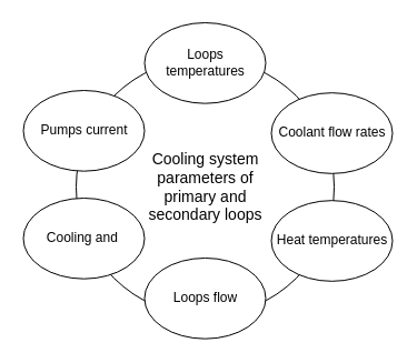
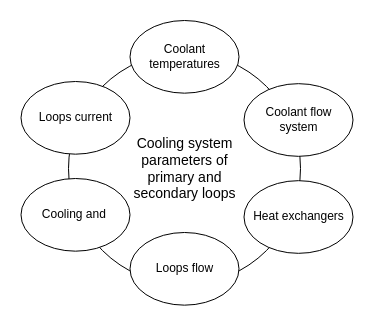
  <mxCell id="0" />
  <mxCell id="1" parent="0" />
  <mxCell id="2" value="" style="ellipse;whiteSpace=wrap;html=1;aspect=fixed;" vertex="1" parent="1"><mxGeometry x="68" y="52" width="232" height="232" as="geometry" /></mxCell>
  <mxCell id="3" value="&lt;font style=&quot;font-size: 14px;&quot;&gt;Cooling system parameters of primary and secondary loops&lt;/font&gt;" style="text;html=1;align=center;verticalAlign=middle;whiteSpace=wrap;rounded=0;" vertex="1" parent="1"><mxGeometry x="124.5" y="135" width="119" height="66" as="geometry" /></mxCell>
- <mxCell id="4" value="Loops&lt;div&gt;temperatures&lt;/div&gt;" style="ellipse;whiteSpace=wrap;html=1;" vertex="1" parent="1"><mxGeometry x="129.5" y="20" width="109" height="72.67" as="geometry" /></mxCell>
+ <mxCell id="4" value="Coolant&lt;div&gt;temperatures&lt;/div&gt;" style="ellipse;whiteSpace=wrap;html=1;" vertex="1" parent="1"><mxGeometry x="129.5" y="20" width="109" height="72.67" as="geometry" /></mxCell>
  <mxCell id="5" value="Loops flow" style="ellipse;whiteSpace=wrap;html=1;" vertex="1" parent="1"><mxGeometry x="129.5" y="232" width="109" height="72.67" as="geometry" /></mxCell>
  <mxCell id="6" value="Cooling and&amp;nbsp;" style="ellipse;whiteSpace=wrap;html=1;" vertex="1" parent="1"><mxGeometry x="20.5" y="178" width="109" height="72.67" as="geometry" /></mxCell>
- <mxCell id="7" value="Pumps current" style="ellipse;whiteSpace=wrap;html=1;" vertex="1" parent="1"><mxGeometry x="20.5" y="81" width="109" height="72.67" as="geometry" /></mxCell>
- <mxCell id="8" value="Heat temperatures" style="ellipse;whiteSpace=wrap;html=1;" vertex="1" parent="1"><mxGeometry x="243.5" y="180.16" width="109" height="72.67" as="geometry" /></mxCell>
- <mxCell id="9" value="Coolant flow rates" style="ellipse;whiteSpace=wrap;html=1;" vertex="1" parent="1"><mxGeometry x="243.5" y="83.16" width="109" height="72.67" as="geometry" /></mxCell>
+ <mxCell id="7" value="Loops current" style="ellipse;whiteSpace=wrap;html=1;" vertex="1" parent="1"><mxGeometry x="20.5" y="81" width="109" height="72.67" as="geometry" /></mxCell>
+ <mxCell id="8" value="Heat exchangers" style="ellipse;whiteSpace=wrap;html=1;" vertex="1" parent="1"><mxGeometry x="243.5" y="180.16" width="109" height="72.67" as="geometry" /></mxCell>
+ <mxCell id="9" value="Coolant flow system" style="ellipse;whiteSpace=wrap;html=1;" vertex="1" parent="1"><mxGeometry x="243.5" y="83.16" width="109" height="72.67" as="geometry" /></mxCell>
